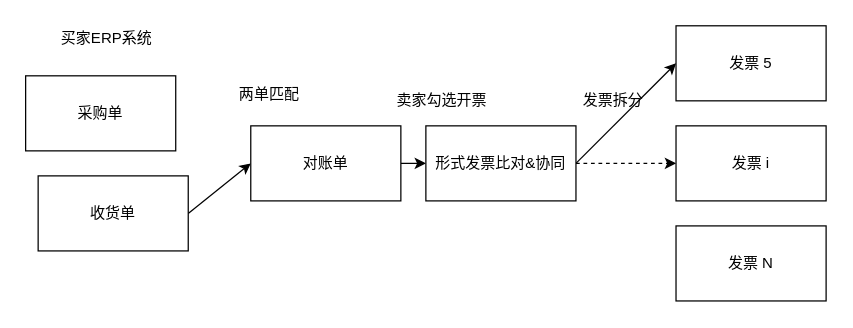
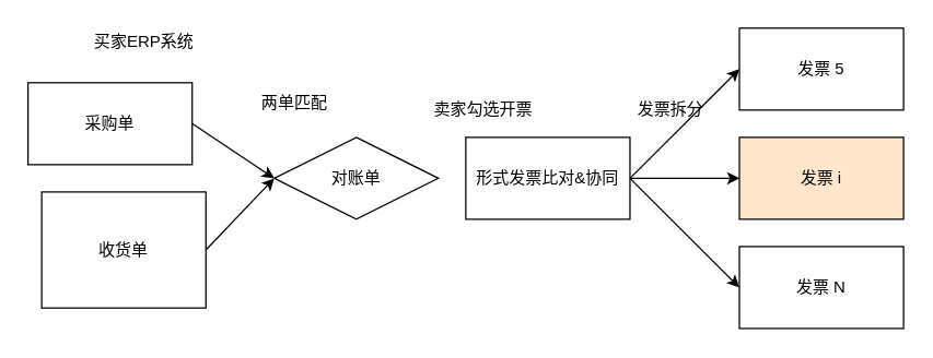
  <mxCell id="0" />
  <mxCell id="1" parent="0" />
+ <mxCell id="2" style="rounded=0;orthogonalLoop=1;jettySize=auto;html=1;exitX=1;exitY=0.5;exitDx=0;exitDy=0;entryX=0;entryY=0.5;entryDx=0;entryDy=0;" edge="1" parent="1" source="3" target="7"><mxGeometry relative="1" as="geometry" /></mxCell>
  <mxCell id="3" value="采购单" style="rounded=0;whiteSpace=wrap;html=1;" vertex="1" parent="1"><mxGeometry x="20" y="60" width="120" height="60" as="geometry" /></mxCell>
  <mxCell id="4" style="edgeStyle=none;rounded=0;orthogonalLoop=1;jettySize=auto;html=1;exitX=1;exitY=0.5;exitDx=0;exitDy=0;entryX=0;entryY=0.5;entryDx=0;entryDy=0;" edge="1" parent="1" source="5" target="7"><mxGeometry relative="1" as="geometry" /></mxCell>
- <mxCell id="5" value="收货单" style="rounded=0;whiteSpace=wrap;html=1;" vertex="1" parent="1"><mxGeometry x="30" y="140" width="120" height="60" as="geometry" /></mxCell>
- <mxCell id="6" style="edgeStyle=none;rounded=0;orthogonalLoop=1;jettySize=auto;html=1;exitX=1;exitY=0.5;exitDx=0;exitDy=0;entryX=0;entryY=0.5;entryDx=0;entryDy=0;" edge="1" parent="1" source="7" target="12"><mxGeometry relative="1" as="geometry" /></mxCell>
- <mxCell id="7" value="对账单" style="rounded=0;whiteSpace=wrap;html=1;" vertex="1" parent="1"><mxGeometry x="200" y="100" width="120" height="60" as="geometry" /></mxCell>
- <mxCell id="8" value="买家ERP系统" style="text;html=1;strokeColor=none;fillColor=none;align=center;verticalAlign=middle;whiteSpace=wrap;rounded=0;" vertex="1" parent="1"><mxGeometry x="40" y="20" width="90" height="20" as="geometry" /></mxCell>
+ <mxCell id="5" value="收货单" style="rounded=0;whiteSpace=wrap;html=1;" vertex="1" parent="1"><mxGeometry x="30" y="140" width="120" height="85" as="geometry" /></mxCell>
+ <mxCell id="7" value="对账单" style="rhombus;whiteSpace=wrap;html=1;" vertex="1" parent="1"><mxGeometry x="200" y="100" width="120" height="60" as="geometry" /></mxCell>
+ <mxCell id="8" value="买家ERP系统" style="text;html=1;strokeColor=none;fillColor=none;align=center;verticalAlign=middle;whiteSpace=wrap;rounded=0;" vertex="1" parent="1"><mxGeometry x="60" y="20" width="90" height="20" as="geometry" /></mxCell>
  <mxCell id="9" style="edgeStyle=none;rounded=0;orthogonalLoop=1;jettySize=auto;html=1;exitX=1;exitY=0.5;exitDx=0;exitDy=0;entryX=0;entryY=0.5;entryDx=0;entryDy=0;" edge="1" parent="1" source="12" target="15"><mxGeometry relative="1" as="geometry" /></mxCell>
- <mxCell id="10" style="edgeStyle=none;rounded=0;orthogonalLoop=1;jettySize=auto;html=1;exitX=1;exitY=0.5;exitDx=0;exitDy=0;dashed=1;" edge="1" parent="1" source="12" target="16"><mxGeometry relative="1" as="geometry" /></mxCell>
+ <mxCell id="10" style="edgeStyle=none;rounded=0;orthogonalLoop=1;jettySize=auto;html=1;exitX=1;exitY=0.5;exitDx=0;exitDy=0;" edge="1" parent="1" source="12" target="16"><mxGeometry relative="1" as="geometry" /></mxCell>
+ <mxCell id="11" style="edgeStyle=none;rounded=0;orthogonalLoop=1;jettySize=auto;html=1;exitX=1;exitY=0.5;exitDx=0;exitDy=0;entryX=0;entryY=0.5;entryDx=0;entryDy=0;" edge="1" parent="1" source="12" target="17"><mxGeometry relative="1" as="geometry" /></mxCell>
  <mxCell id="12" value="形式发票比对&amp;amp;协同" style="rounded=0;whiteSpace=wrap;html=1;" vertex="1" parent="1"><mxGeometry x="340" y="100" width="120" height="60" as="geometry" /></mxCell>
  <mxCell id="13" value="两单匹配" style="text;html=1;strokeColor=none;fillColor=none;align=center;verticalAlign=middle;whiteSpace=wrap;rounded=0;" vertex="1" parent="1"><mxGeometry x="180" y="65" width="70" height="20" as="geometry" /></mxCell>
  <mxCell id="14" value="卖家勾选开票" style="text;html=1;strokeColor=none;fillColor=none;align=center;verticalAlign=middle;whiteSpace=wrap;rounded=0;" vertex="1" parent="1"><mxGeometry x="313" y="70" width="80" height="20" as="geometry" /></mxCell>
  <mxCell id="15" value="发票 5" style="rounded=0;whiteSpace=wrap;html=1;" vertex="1" parent="1"><mxGeometry x="540" y="20" width="120" height="60" as="geometry" /></mxCell>
- <mxCell id="16" value="发票 i" style="rounded=0;whiteSpace=wrap;html=1;" vertex="1" parent="1"><mxGeometry x="540" y="100" width="120" height="60" as="geometry" /></mxCell>
+ <mxCell id="16" value="发票 i" style="rounded=0;whiteSpace=wrap;html=1;fillColor=#ffe6cc;" vertex="1" parent="1"><mxGeometry x="540" y="100" width="120" height="60" as="geometry" /></mxCell>
  <mxCell id="17" value="发票 N" style="rounded=0;whiteSpace=wrap;html=1;" vertex="1" parent="1"><mxGeometry x="540" y="180" width="120" height="60" as="geometry" /></mxCell>
  <mxCell id="18" value="发票拆分" style="text;html=1;strokeColor=none;fillColor=none;align=center;verticalAlign=middle;whiteSpace=wrap;rounded=0;" vertex="1" parent="1"><mxGeometry x="465" y="70" width="50" height="20" as="geometry" /></mxCell>
